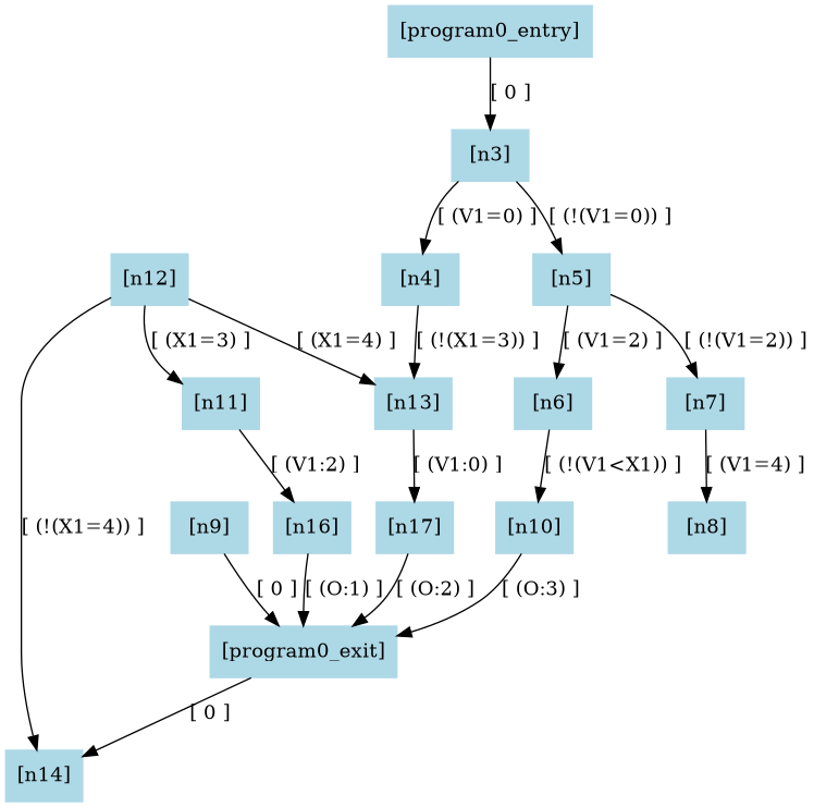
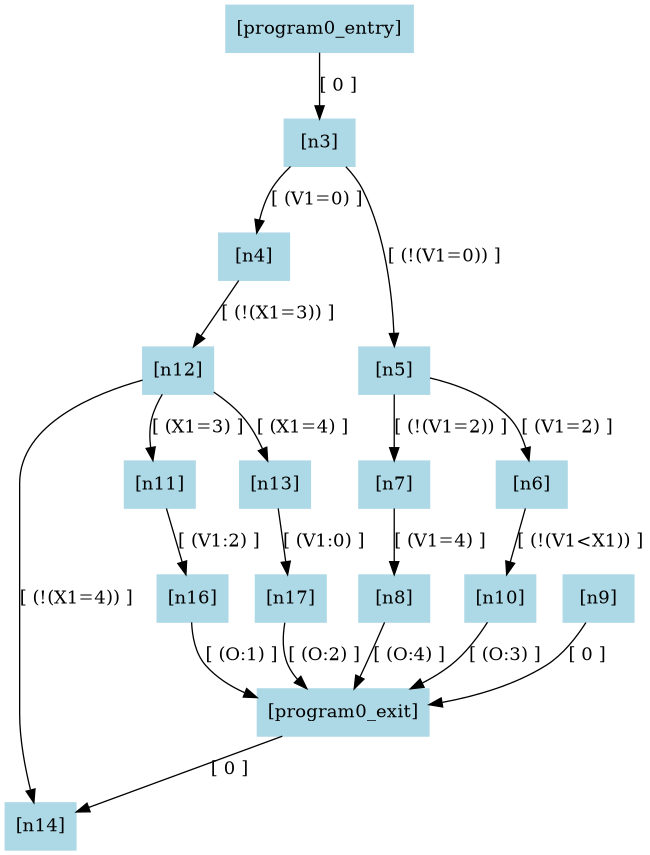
  digraph {
    node [color=lightblue shape=box style=filled]
    edge [color=black]
    n1 [label="[program0_entry]"]
    n2 [label="[n3]"]
    n3 [label="[n4]"]
    n4 [label="[n5]"]
    n5 [label="[n12]"]
    n6 [label="[n6]"]
    n7 [label="[n7]"]
    n8 [label="[n11]"]
    n9 [label="[n16]"]
    n10 [label="[n13]"]
    n11 [label="[n14]"]
    n12 [label="[n10]"]
    n13 [label="[n8]"]
    n14 [label="[program0_exit]"]
    n15 [label="[n9]"]
    n16 [label="[n17]"]
    n1 -> n2 [label="[ 0 ]"]
    n2 -> n3 [label="[ (V1=0) ]"]
    n2 -> n4 [label="[ (!(V1=0)) ]"]
-   n3 -> n10 [label="[ (!(X1=3)) ]"]
+   n3 -> n5 [label="[ (!(X1=3)) ]"]
    n4 -> n6 [label="[ (V1=2) ]"]
    n4 -> n7 [label="[ (!(V1=2)) ]"]
    n5 -> n8 [label="[ (X1=3) ]"]
    n5 -> n10 [label="[ (X1=4) ]"]
    n5 -> n11 [label="[ (!(X1=4)) ]"]
    n6 -> n12 [label="[ (!(V1<X1)) ]"]
    n7 -> n13 [label="[ (V1=4) ]"]
    n8 -> n9 [label="[ (V1:2) ]"]
    n9 -> n14 [label="[ (O:1) ]"]
    n10 -> n16 [label="[ (V1:0) ]"]
    n12 -> n14 [label="[ (O:3) ]"]
+   n13 -> n14 [label="[ (O:4) ]"]
    n14 -> n11 [label="[ 0 ]"]
    n15 -> n14 [label="[ 0 ]"]
    n16 -> n14 [label="[ (O:2) ]"]
  }
